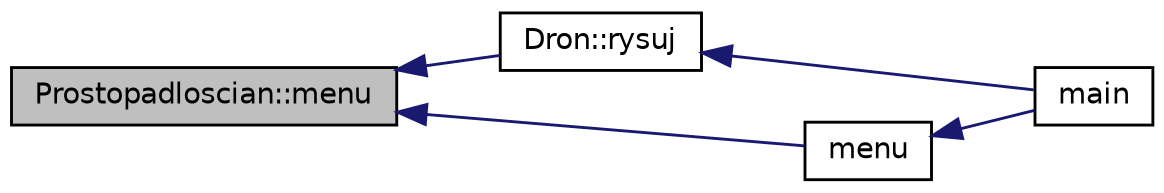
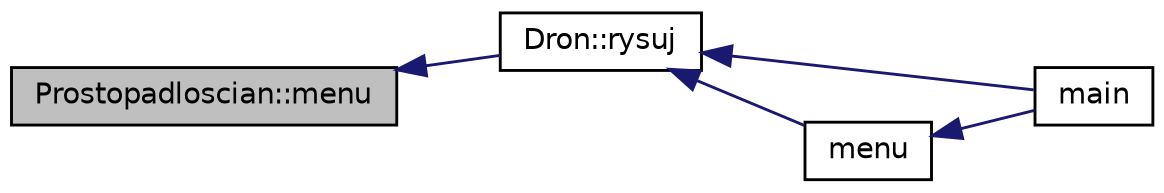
  digraph {
    rankdir=LR
    node [color=black fillcolor=white fontname=Helvetica fontsize=10 shape=record style=filled]
    edge [color=midnightblue dir=back fontname=Helvetica fontsize=10 labelfontname=Helvetica labelfontsize=10 style=solid]
    n1 [fillcolor=grey75 fontcolor=black height=0.2 label="Prostopadloscian::menu" width=0.4]
    n2 [height=0.2 label="Dron::rysuj" width=0.4]
    n3 [height=0.2 label=main width=0.4]
    n4 [height=0.2 label=menu width=0.4]
    n1 -> n2
    n2 -> n3
-   n1 -> n4
+   n2 -> n4
    n4 -> n3
  }
